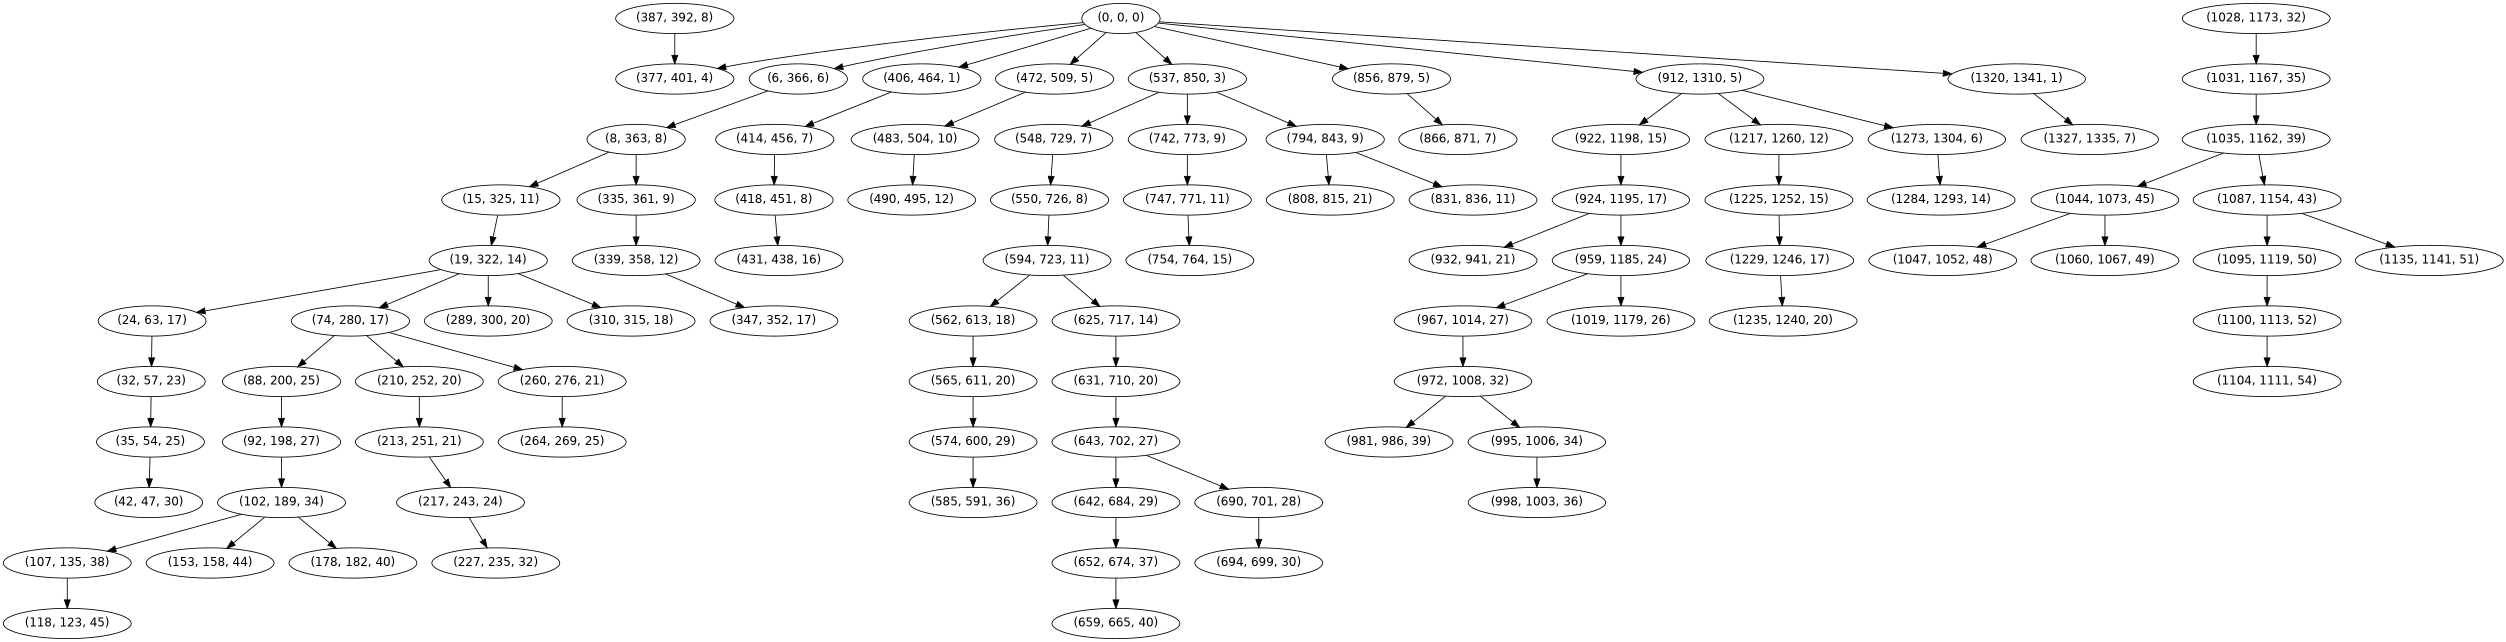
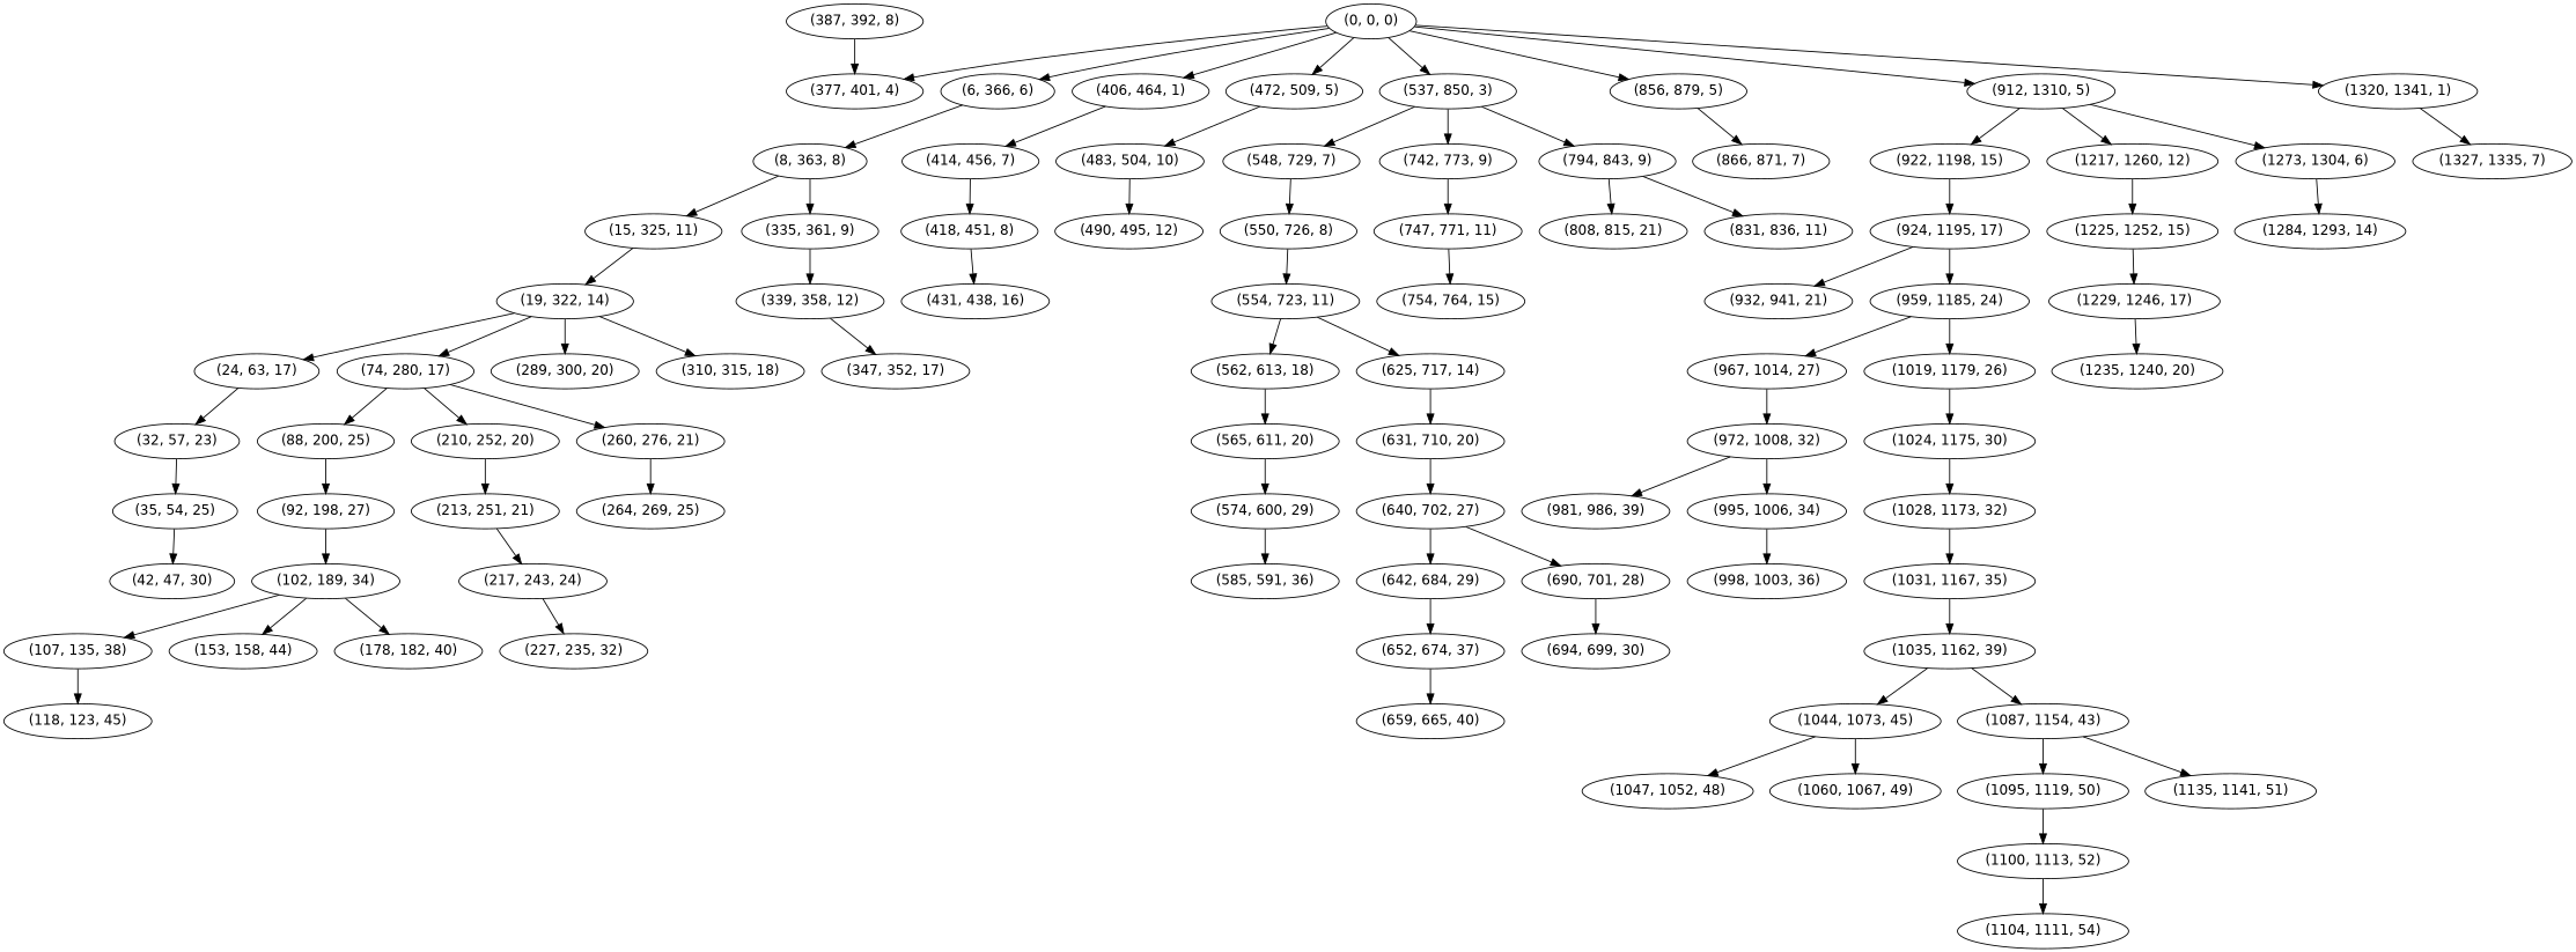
  digraph {
    fontname="DejaVu Sans"
    node [fontname="DejaVu Sans"]
    edge [fontname="DejaVu Sans"]
    "(0, 0, 0)"
    "(6, 366, 6)"
    "(377, 401, 4)"
    "(406, 464, 1)"
    "(472, 509, 5)"
    "(537, 850, 3)"
    n7 [label="(856, 879, 5)"]
    "(912, 1310, 5)"
    "(1320, 1341, 1)"
    "(8, 363, 8)"
    "(414, 456, 7)"
    "(483, 504, 10)"
    "(548, 729, 7)"
    "(742, 773, 9)"
    "(794, 843, 9)"
    "(866, 871, 7)"
    "(922, 1198, 15)"
    "(1217, 1260, 12)"
    "(1273, 1304, 6)"
    "(1327, 1335, 7)"
    "(15, 325, 11)"
    "(335, 361, 9)"
    "(19, 322, 14)"
    "(339, 358, 12)"
    "(24, 63, 17)"
    "(74, 280, 17)"
    "(289, 300, 20)"
    "(310, 315, 18)"
    "(32, 57, 23)"
    "(88, 200, 25)"
    "(210, 252, 20)"
    "(260, 276, 21)"
    "(35, 54, 25)"
    "(42, 47, 30)"
    "(92, 198, 27)"
    "(213, 251, 21)"
    "(264, 269, 25)"
    "(102, 189, 34)"
    "(107, 135, 38)"
    "(153, 158, 44)"
    "(178, 182, 40)"
    "(118, 123, 45)"
    "(217, 243, 24)"
    "(227, 235, 32)"
    "(347, 352, 17)"
    "(387, 392, 8)"
    "(418, 451, 8)"
    "(431, 438, 16)"
    "(490, 495, 12)"
    "(550, 726, 8)"
    "(747, 771, 11)"
    "(808, 815, 21)"
    "(831, 836, 11)"
-   "(554, 723, 11)" [label="(594, 723, 11)"]
+   "(554, 723, 11)"
    "(562, 613, 18)"
    "(625, 717, 14)"
    "(565, 611, 20)"
    "(631, 710, 20)"
    "(574, 600, 29)"
    "(585, 591, 36)"
-   "(640, 702, 27)" [label="(643, 702, 27)"]
+   "(640, 702, 27)"
    "(642, 684, 29)"
    "(690, 701, 28)"
    "(652, 674, 37)"
    "(694, 699, 30)"
    n66 [label="(659, 665, 40)"]
    "(754, 764, 15)"
    "(924, 1195, 17)"
    "(1225, 1252, 15)"
    "(1284, 1293, 14)"
    "(932, 941, 21)"
    "(959, 1185, 24)"
    "(967, 1014, 27)"
    "(1019, 1179, 26)"
    "(972, 1008, 32)"
+   "(1024, 1175, 30)"
    "(981, 986, 39)"
    "(995, 1006, 34)"
    "(998, 1003, 36)"
    "(1028, 1173, 32)"
    "(1031, 1167, 35)"
    "(1035, 1162, 39)"
    "(1044, 1073, 45)"
    "(1087, 1154, 43)"
    "(1047, 1052, 48)"
    "(1060, 1067, 49)"
    "(1095, 1119, 50)"
    "(1135, 1141, 51)"
    "(1100, 1113, 52)"
    "(1104, 1111, 54)"
    "(1229, 1246, 17)"
    "(1235, 1240, 20)"
    "(0, 0, 0)" -> "(6, 366, 6)"
    "(0, 0, 0)" -> "(377, 401, 4)"
    "(0, 0, 0)" -> "(406, 464, 1)"
    "(0, 0, 0)" -> "(472, 509, 5)"
    "(0, 0, 0)" -> "(537, 850, 3)"
    "(0, 0, 0)" -> n7
    "(0, 0, 0)" -> "(912, 1310, 5)"
    "(0, 0, 0)" -> "(1320, 1341, 1)"
    "(6, 366, 6)" -> "(8, 363, 8)"
    "(406, 464, 1)" -> "(414, 456, 7)"
    "(472, 509, 5)" -> "(483, 504, 10)"
    "(537, 850, 3)" -> "(548, 729, 7)"
    "(537, 850, 3)" -> "(742, 773, 9)"
    "(537, 850, 3)" -> "(794, 843, 9)"
    n7 -> "(866, 871, 7)"
    "(912, 1310, 5)" -> "(922, 1198, 15)"
    "(912, 1310, 5)" -> "(1217, 1260, 12)"
    "(912, 1310, 5)" -> "(1273, 1304, 6)"
    "(1320, 1341, 1)" -> "(1327, 1335, 7)"
    "(8, 363, 8)" -> "(15, 325, 11)"
    "(8, 363, 8)" -> "(335, 361, 9)"
    "(414, 456, 7)" -> "(418, 451, 8)"
    "(483, 504, 10)" -> "(490, 495, 12)"
    "(548, 729, 7)" -> "(550, 726, 8)"
    "(742, 773, 9)" -> "(747, 771, 11)"
    "(794, 843, 9)" -> "(808, 815, 21)"
    "(794, 843, 9)" -> "(831, 836, 11)"
    "(922, 1198, 15)" -> "(924, 1195, 17)"
    "(1217, 1260, 12)" -> "(1225, 1252, 15)"
    "(1273, 1304, 6)" -> "(1284, 1293, 14)"
    "(15, 325, 11)" -> "(19, 322, 14)"
    "(335, 361, 9)" -> "(339, 358, 12)"
    "(19, 322, 14)" -> "(24, 63, 17)"
    "(19, 322, 14)" -> "(74, 280, 17)"
    "(19, 322, 14)" -> "(289, 300, 20)"
    "(19, 322, 14)" -> "(310, 315, 18)"
    "(339, 358, 12)" -> "(347, 352, 17)"
    "(24, 63, 17)" -> "(32, 57, 23)"
    "(74, 280, 17)" -> "(88, 200, 25)"
    "(74, 280, 17)" -> "(210, 252, 20)"
    "(74, 280, 17)" -> "(260, 276, 21)"
    "(32, 57, 23)" -> "(35, 54, 25)"
    "(88, 200, 25)" -> "(92, 198, 27)"
    "(210, 252, 20)" -> "(213, 251, 21)"
    "(260, 276, 21)" -> "(264, 269, 25)"
    "(35, 54, 25)" -> "(42, 47, 30)"
    "(92, 198, 27)" -> "(102, 189, 34)"
    "(213, 251, 21)" -> "(217, 243, 24)"
    "(102, 189, 34)" -> "(107, 135, 38)"
    "(102, 189, 34)" -> "(153, 158, 44)"
    "(102, 189, 34)" -> "(178, 182, 40)"
    "(107, 135, 38)" -> "(118, 123, 45)"
    "(217, 243, 24)" -> "(227, 235, 32)"
    "(387, 392, 8)" -> "(377, 401, 4)"
    "(418, 451, 8)" -> "(431, 438, 16)"
    "(550, 726, 8)" -> "(554, 723, 11)"
    "(747, 771, 11)" -> "(754, 764, 15)"
    "(554, 723, 11)" -> "(562, 613, 18)"
    "(554, 723, 11)" -> "(625, 717, 14)"
    "(562, 613, 18)" -> "(565, 611, 20)"
    "(625, 717, 14)" -> "(631, 710, 20)"
    "(565, 611, 20)" -> "(574, 600, 29)"
    "(631, 710, 20)" -> "(640, 702, 27)"
    "(574, 600, 29)" -> "(585, 591, 36)"
    "(640, 702, 27)" -> "(642, 684, 29)"
    "(640, 702, 27)" -> "(690, 701, 28)"
    "(642, 684, 29)" -> "(652, 674, 37)"
    "(690, 701, 28)" -> "(694, 699, 30)"
    "(652, 674, 37)" -> n66
    "(924, 1195, 17)" -> "(932, 941, 21)"
    "(924, 1195, 17)" -> "(959, 1185, 24)"
    "(1225, 1252, 15)" -> "(1229, 1246, 17)"
    "(959, 1185, 24)" -> "(967, 1014, 27)"
    "(959, 1185, 24)" -> "(1019, 1179, 26)"
    "(967, 1014, 27)" -> "(972, 1008, 32)"
+   "(1019, 1179, 26)" -> "(1024, 1175, 30)"
    "(972, 1008, 32)" -> "(981, 986, 39)"
    "(972, 1008, 32)" -> "(995, 1006, 34)"
+   "(1024, 1175, 30)" -> "(1028, 1173, 32)"
    "(995, 1006, 34)" -> "(998, 1003, 36)"
    "(1028, 1173, 32)" -> "(1031, 1167, 35)"
    "(1031, 1167, 35)" -> "(1035, 1162, 39)"
    "(1035, 1162, 39)" -> "(1044, 1073, 45)"
    "(1035, 1162, 39)" -> "(1087, 1154, 43)"
    "(1044, 1073, 45)" -> "(1047, 1052, 48)"
    "(1044, 1073, 45)" -> "(1060, 1067, 49)"
    "(1087, 1154, 43)" -> "(1095, 1119, 50)"
    "(1087, 1154, 43)" -> "(1135, 1141, 51)"
    "(1095, 1119, 50)" -> "(1100, 1113, 52)"
    "(1100, 1113, 52)" -> "(1104, 1111, 54)"
    "(1229, 1246, 17)" -> "(1235, 1240, 20)"
  }
